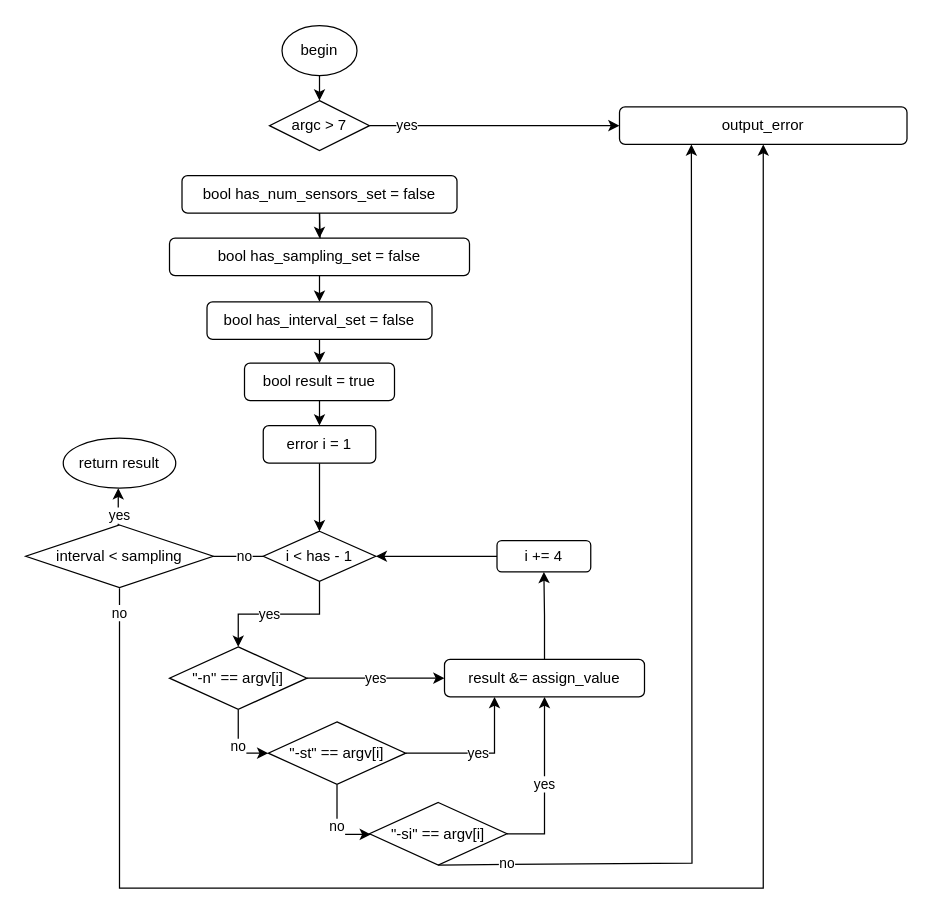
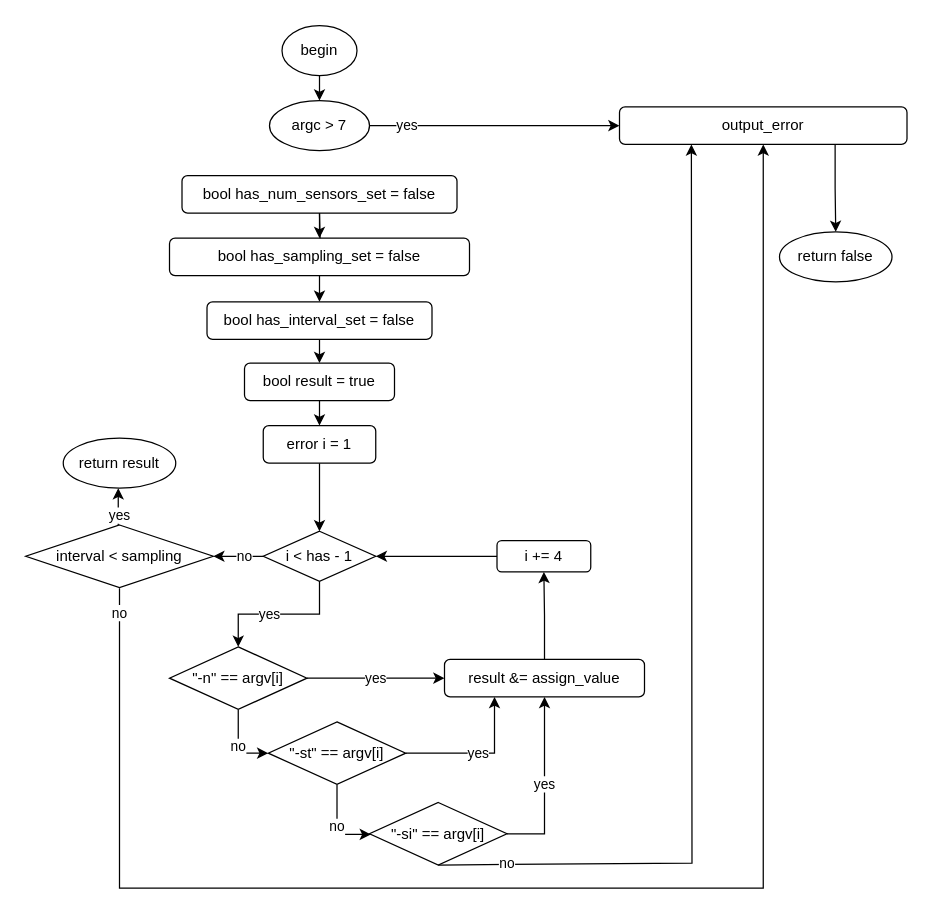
  <mxCell id="0" />
  <mxCell id="1" parent="0" />
  <mxCell id="2" value="begin" style="ellipse;whiteSpace=wrap;html=1;" vertex="1" parent="1"><mxGeometry x="225" y="20" width="60" height="40" as="geometry" /></mxCell>
  <mxCell id="3" value="" style="edgeStyle=orthogonalEdgeStyle;rounded=0;orthogonalLoop=1;jettySize=auto;html=1;" edge="1" parent="1" target="8"><mxGeometry relative="1" as="geometry"><mxPoint x="255" y="170" as="sourcePoint" /></mxGeometry></mxCell>
- <mxCell id="4" value="argc &amp;gt; 7" style="rhombus;whiteSpace=wrap;html=1;" vertex="1" parent="1"><mxGeometry x="215" y="80" width="80" height="40" as="geometry" /></mxCell>
+ <mxCell id="4" value="argc &amp;gt; 7" style="ellipse;whiteSpace=wrap;html=1;" vertex="1" parent="1"><mxGeometry x="215" y="80" width="80" height="40" as="geometry" /></mxCell>
+ <mxCell id="5" value="" style="edgeStyle=orthogonalEdgeStyle;rounded=0;orthogonalLoop=1;jettySize=auto;html=1;exitX=0.75;exitY=1;exitDx=0;exitDy=0;" edge="1" parent="1" source="6" target="36"><mxGeometry relative="1" as="geometry" /></mxCell>
  <mxCell id="6" value="&lt;span style=&quot;background-color: initial;&quot;&gt;output_error&lt;/span&gt;" style="rounded=1;whiteSpace=wrap;html=1;" vertex="1" parent="1"><mxGeometry x="495" y="85" width="230" height="30" as="geometry" /></mxCell>
  <mxCell id="7" value="&lt;span style=&quot;background-color: initial;&quot;&gt;bool has_num_sensors_set = false&lt;/span&gt;" style="rounded=1;whiteSpace=wrap;html=1;" vertex="1" parent="1"><mxGeometry x="145" y="140" width="220" height="30" as="geometry" /></mxCell>
  <mxCell id="8" value="bool has_sampling_set = false" style="rounded=1;whiteSpace=wrap;html=1;" vertex="1" parent="1"><mxGeometry x="135" y="190" width="240" height="30" as="geometry" /></mxCell>
  <mxCell id="9" value="&lt;div&gt;bool has_interval_set = false&lt;/div&gt;" style="rounded=1;whiteSpace=wrap;html=1;" vertex="1" parent="1"><mxGeometry x="165" y="241" width="180" height="30" as="geometry" /></mxCell>
  <mxCell id="10" value="&lt;span style=&quot;background-color: initial;&quot;&gt;bool result = true&lt;br&gt;&lt;/span&gt;" style="rounded=1;whiteSpace=wrap;html=1;" vertex="1" parent="1"><mxGeometry x="195" y="290" width="120" height="30" as="geometry" /></mxCell>
  <mxCell id="11" value="" style="edgeStyle=orthogonalEdgeStyle;rounded=0;orthogonalLoop=1;jettySize=auto;html=1;" edge="1" parent="1" source="12" target="15"><mxGeometry relative="1" as="geometry" /></mxCell>
  <mxCell id="12" value="&lt;div style=&quot;line-height: 19px;&quot;&gt;error i = 1&lt;/div&gt;" style="rounded=1;whiteSpace=wrap;html=1;" vertex="1" parent="1"><mxGeometry x="210" y="340" width="90" height="30" as="geometry" /></mxCell>
  <mxCell id="13" value="yes" style="edgeStyle=orthogonalEdgeStyle;rounded=0;orthogonalLoop=1;jettySize=auto;html=1;" edge="1" parent="1" source="15" target="20"><mxGeometry x="0.129" relative="1" as="geometry"><mxPoint as="offset" /></mxGeometry></mxCell>
- <mxCell id="14" value="no" style="edgeStyle=orthogonalEdgeStyle;rounded=0;orthogonalLoop=1;jettySize=auto;html=1;endArrow=none;" edge="1" parent="1" source="15" target="29"><mxGeometry x="-0.25" relative="1" as="geometry"><mxPoint as="offset" /></mxGeometry></mxCell>
+ <mxCell id="14" value="no" style="edgeStyle=orthogonalEdgeStyle;rounded=0;orthogonalLoop=1;jettySize=auto;html=1;" edge="1" parent="1" source="15" target="29"><mxGeometry x="-0.25" relative="1" as="geometry"><mxPoint as="offset" /></mxGeometry></mxCell>
  <mxCell id="15" value="&lt;div style=&quot;line-height: 19px;&quot;&gt;i &amp;lt; has - 1&lt;/div&gt;" style="rhombus;whiteSpace=wrap;html=1;" vertex="1" parent="1"><mxGeometry x="210" y="424.5" width="90" height="40" as="geometry" /></mxCell>
  <mxCell id="16" value="" style="edgeStyle=orthogonalEdgeStyle;rounded=0;orthogonalLoop=1;jettySize=auto;html=1;" edge="1" parent="1" source="17" target="15"><mxGeometry relative="1" as="geometry" /></mxCell>
  <mxCell id="17" value="&lt;div style=&quot;line-height: 19px;&quot;&gt;i += 4&lt;/div&gt;" style="rounded=1;whiteSpace=wrap;html=1;" vertex="1" parent="1"><mxGeometry x="397" y="432" width="75" height="25" as="geometry" /></mxCell>
  <mxCell id="18" value="no" style="edgeStyle=orthogonalEdgeStyle;rounded=0;orthogonalLoop=1;jettySize=auto;html=1;" edge="1" parent="1" source="20" target="25"><mxGeometry relative="1" as="geometry"><Array as="points"><mxPoint x="190" y="602" /></Array></mxGeometry></mxCell>
  <mxCell id="19" value="yes" style="edgeStyle=orthogonalEdgeStyle;rounded=0;orthogonalLoop=1;jettySize=auto;html=1;" edge="1" parent="1" source="20" target="27"><mxGeometry relative="1" as="geometry" /></mxCell>
  <mxCell id="20" value="&lt;div style=&quot;line-height: 19px;&quot;&gt;&quot;-n&quot; == argv[i]&lt;/div&gt;" style="rhombus;whiteSpace=wrap;html=1;" vertex="1" parent="1"><mxGeometry x="135" y="517" width="110" height="50" as="geometry" /></mxCell>
  <mxCell id="21" value="yes" style="edgeStyle=orthogonalEdgeStyle;rounded=0;orthogonalLoop=1;jettySize=auto;html=1;exitX=1;exitY=0.5;exitDx=0;exitDy=0;" edge="1" parent="1" source="22" target="27"><mxGeometry relative="1" as="geometry"><Array as="points"><mxPoint x="435" y="667" /></Array></mxGeometry></mxCell>
  <mxCell id="22" value="&lt;div style=&quot;line-height: 19px;&quot;&gt;&quot;-si&quot; == argv[i]&lt;/div&gt;" style="rhombus;whiteSpace=wrap;html=1;" vertex="1" parent="1"><mxGeometry x="295" y="641.5" width="110" height="50" as="geometry" /></mxCell>
  <mxCell id="23" value="no" style="edgeStyle=orthogonalEdgeStyle;rounded=0;orthogonalLoop=1;jettySize=auto;html=1;" edge="1" parent="1" source="25" target="22"><mxGeometry relative="1" as="geometry"><mxPoint x="305" y="667" as="targetPoint" /><Array as="points"><mxPoint x="269" y="667" /></Array></mxGeometry></mxCell>
  <mxCell id="24" value="yes" style="edgeStyle=orthogonalEdgeStyle;rounded=0;orthogonalLoop=1;jettySize=auto;html=1;entryX=0.25;entryY=1;entryDx=0;entryDy=0;" edge="1" parent="1" source="25" target="27"><mxGeometry relative="1" as="geometry" /></mxCell>
  <mxCell id="25" value="&lt;div style=&quot;line-height: 19px;&quot;&gt;&quot;-st&quot; == argv[i]&lt;/div&gt;" style="rhombus;whiteSpace=wrap;html=1;" vertex="1" parent="1"><mxGeometry x="214" y="577" width="110" height="50" as="geometry" /></mxCell>
  <mxCell id="26" value="" style="edgeStyle=orthogonalEdgeStyle;rounded=0;orthogonalLoop=1;jettySize=auto;html=1;entryX=0.5;entryY=1;entryDx=0;entryDy=0;" edge="1" parent="1" source="27" target="17"><mxGeometry relative="1" as="geometry" /></mxCell>
  <mxCell id="27" value="&lt;div style=&quot;line-height: 19px;&quot;&gt;result &amp;amp;= assign_value&lt;/div&gt;" style="rounded=1;whiteSpace=wrap;html=1;" vertex="1" parent="1"><mxGeometry x="355" y="527" width="160" height="30" as="geometry" /></mxCell>
  <mxCell id="28" value="yes" style="edgeStyle=orthogonalEdgeStyle;rounded=0;orthogonalLoop=1;jettySize=auto;html=1;" edge="1" parent="1"><mxGeometry x="-0.356" y="-1" relative="1" as="geometry"><mxPoint x="94" y="419.5" as="sourcePoint" /><mxPoint x="94" y="390" as="targetPoint" /><mxPoint y="1" as="offset" /></mxGeometry></mxCell>
  <mxCell id="29" value="&lt;div style=&quot;line-height: 19px;&quot;&gt;interval &amp;lt; sampling&lt;/div&gt;" style="rhombus;whiteSpace=wrap;html=1;" vertex="1" parent="1"><mxGeometry x="20" y="419.5" width="150" height="50" as="geometry" /></mxCell>
  <mxCell id="30" value="&lt;div style=&quot;line-height: 19px;&quot;&gt;return result&lt;/div&gt;" style="ellipse;whiteSpace=wrap;html=1;" vertex="1" parent="1"><mxGeometry x="50" y="350" width="90" height="40" as="geometry" /></mxCell>
  <mxCell id="31" value="" style="endArrow=classic;html=1;rounded=0;" edge="1" parent="1" source="2" target="4"><mxGeometry width="50" height="50" relative="1" as="geometry"><mxPoint x="255" y="61" as="sourcePoint" /><mxPoint x="255" y="81" as="targetPoint" /></mxGeometry></mxCell>
  <mxCell id="32" value="" style="endArrow=classic;html=1;rounded=0;entryX=0.5;entryY=0;entryDx=0;entryDy=0;" edge="1" parent="1" source="7" target="8"><mxGeometry width="50" height="50" relative="1" as="geometry"><mxPoint x="255" y="170" as="sourcePoint" /><mxPoint x="255" y="81" as="targetPoint" /><Array as="points" /></mxGeometry></mxCell>
  <mxCell id="33" value="" style="endArrow=classic;html=1;rounded=0;exitX=0.5;exitY=1;exitDx=0;exitDy=0;entryX=0.5;entryY=0;entryDx=0;entryDy=0;" edge="1" parent="1" source="8" target="9"><mxGeometry width="50" height="50" relative="1" as="geometry"><mxPoint x="355" y="260" as="sourcePoint" /><mxPoint x="405" y="210" as="targetPoint" /></mxGeometry></mxCell>
  <mxCell id="34" value="" style="endArrow=classic;html=1;rounded=0;exitX=0.5;exitY=1;exitDx=0;exitDy=0;entryX=0.5;entryY=0;entryDx=0;entryDy=0;" edge="1" parent="1" source="9" target="10"><mxGeometry width="50" height="50" relative="1" as="geometry"><mxPoint x="355" y="260" as="sourcePoint" /><mxPoint x="405" y="210" as="targetPoint" /></mxGeometry></mxCell>
  <mxCell id="35" value="" style="endArrow=classic;html=1;rounded=0;exitX=0.5;exitY=1;exitDx=0;exitDy=0;entryX=0.5;entryY=0;entryDx=0;entryDy=0;" edge="1" parent="1" source="10" target="12"><mxGeometry width="50" height="50" relative="1" as="geometry"><mxPoint x="355" y="260" as="sourcePoint" /><mxPoint x="405" y="210" as="targetPoint" /></mxGeometry></mxCell>
+ <mxCell id="36" value="return false" style="ellipse;whiteSpace=wrap;html=1;" vertex="1" parent="1"><mxGeometry x="623" y="185" width="90" height="40" as="geometry" /></mxCell>
  <mxCell id="37" value="no" style="endArrow=classic;html=1;rounded=0;exitX=0.5;exitY=1;exitDx=0;exitDy=0;entryX=0.25;entryY=1;entryDx=0;entryDy=0;" edge="1" parent="1" source="22" target="6"><mxGeometry x="-0.859" y="1" width="50" height="50" relative="1" as="geometry"><mxPoint x="355" y="490" as="sourcePoint" /><mxPoint x="405" y="440" as="targetPoint" /><Array as="points"><mxPoint x="553" y="690" /></Array><mxPoint as="offset" /></mxGeometry></mxCell>
  <mxCell id="38" value="yes" style="endArrow=classic;html=1;rounded=0;exitX=1;exitY=0.5;exitDx=0;exitDy=0;" edge="1" parent="1" source="4" target="6"><mxGeometry x="-0.7" width="50" height="50" relative="1" as="geometry"><mxPoint x="355" y="290" as="sourcePoint" /><mxPoint x="405" y="240" as="targetPoint" /><Array as="points"><mxPoint x="495" y="100" /></Array><mxPoint as="offset" /></mxGeometry></mxCell>
  <mxCell id="39" value="no" style="endArrow=classic;html=1;rounded=0;entryX=0.5;entryY=1;entryDx=0;entryDy=0;" edge="1" parent="1" target="6"><mxGeometry x="-0.97" width="50" height="50" relative="1" as="geometry"><mxPoint x="95" y="470" as="sourcePoint" /><mxPoint x="405" y="530" as="targetPoint" /><Array as="points"><mxPoint x="95" y="710" /><mxPoint x="610" y="710" /></Array><mxPoint as="offset" /></mxGeometry></mxCell>
